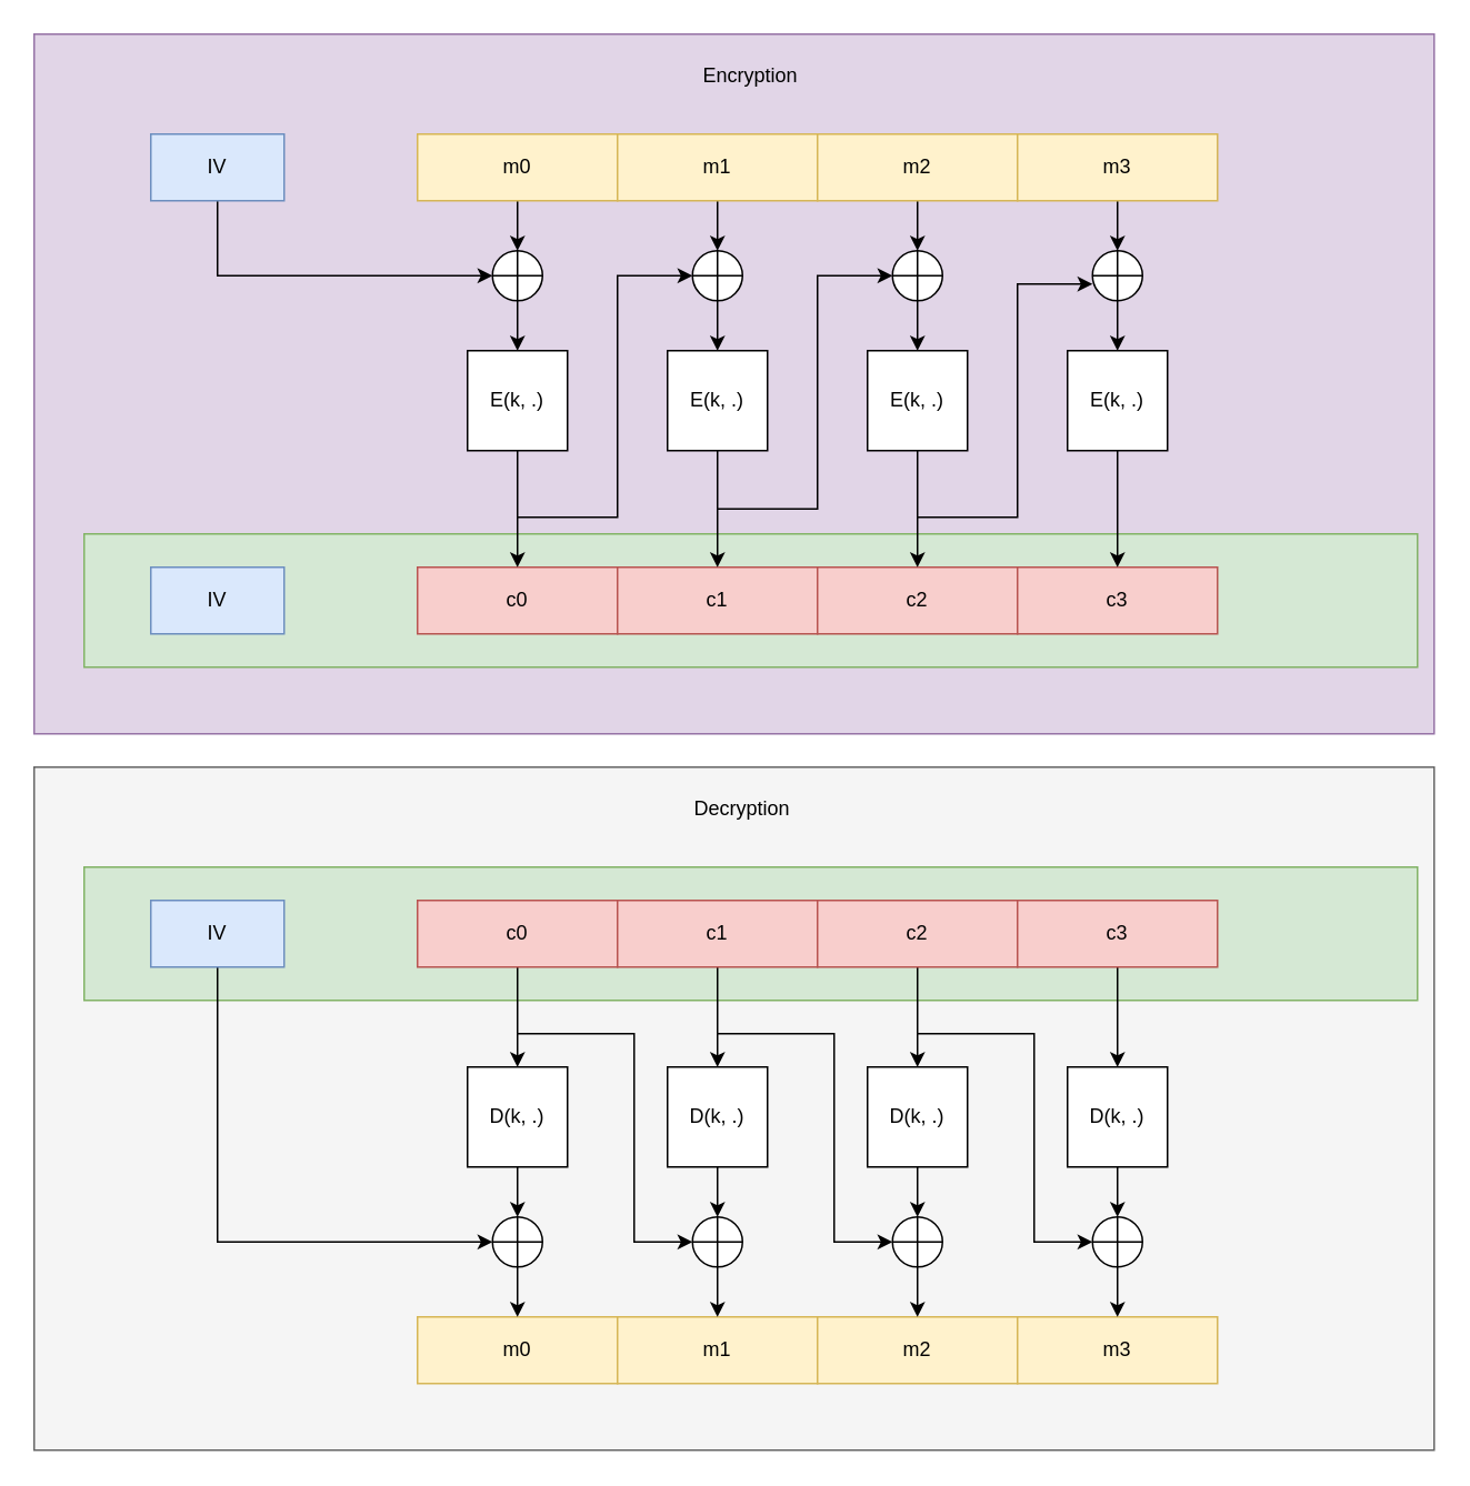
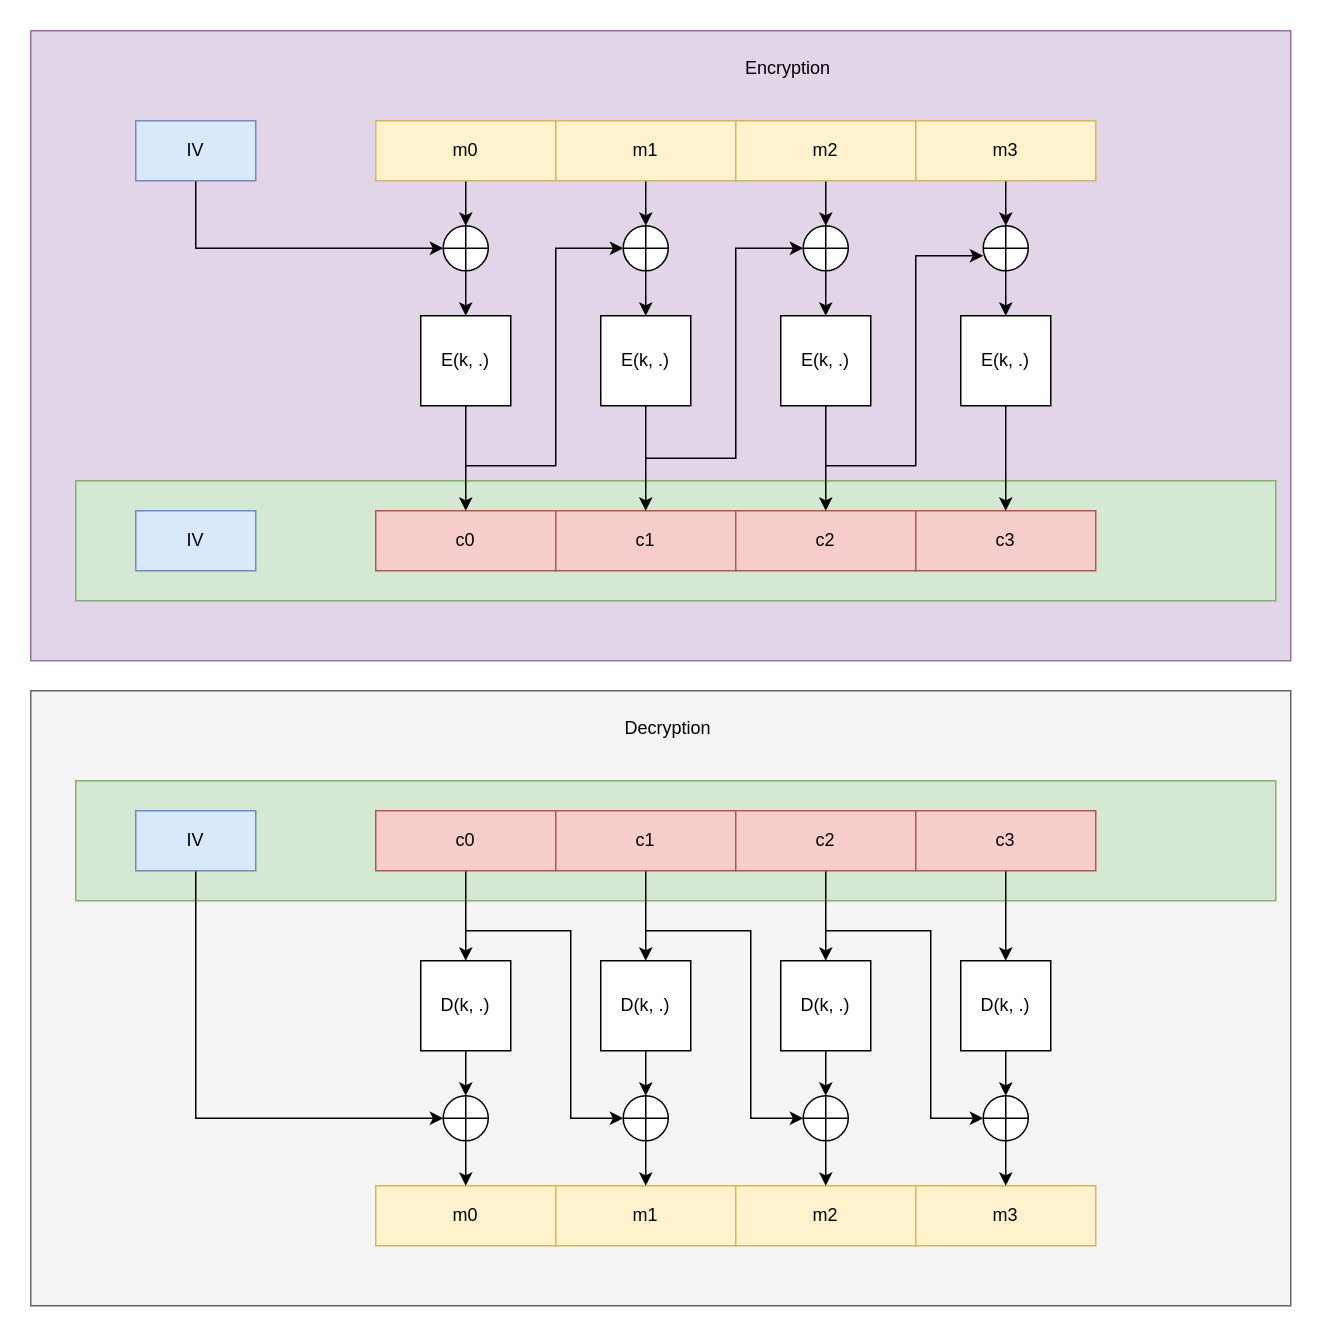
  <mxCell id="0" />
  <mxCell id="1" parent="0" />
  <mxCell id="2" value="" style="text;html=1;align=center;verticalAlign=middle;whiteSpace=wrap;rounded=0;fillColor=#e1d5e7;strokeColor=#9673a6;" vertex="1" parent="1"><mxGeometry x="20" y="20" width="840" height="420" as="geometry" /></mxCell>
  <mxCell id="3" value="" style="text;html=1;align=center;verticalAlign=middle;whiteSpace=wrap;rounded=0;fillColor=#f5f5f5;strokeColor=#666666;fontColor=#333333;" vertex="1" parent="1"><mxGeometry x="20" y="460" width="840" height="410" as="geometry" /></mxCell>
  <mxCell id="4" style="edgeStyle=orthogonalEdgeStyle;rounded=0;orthogonalLoop=1;jettySize=auto;html=1;exitX=0.5;exitY=1;exitDx=0;exitDy=0;entryX=0;entryY=0.5;entryDx=0;entryDy=0;" edge="1" parent="1" source="5" target="29"><mxGeometry relative="1" as="geometry" /></mxCell>
  <mxCell id="5" value="IV" style="rounded=0;whiteSpace=wrap;html=1;fillColor=#dae8fc;strokeColor=#6c8ebf;" vertex="1" parent="1"><mxGeometry x="90" y="80" width="80" height="40" as="geometry" /></mxCell>
  <mxCell id="6" value="" style="edgeStyle=orthogonalEdgeStyle;rounded=0;orthogonalLoop=1;jettySize=auto;html=1;" edge="1" parent="1" source="7" target="29"><mxGeometry relative="1" as="geometry" /></mxCell>
  <mxCell id="7" value="m0" style="rounded=0;whiteSpace=wrap;html=1;fillColor=#fff2cc;strokeColor=#d6b656;" vertex="1" parent="1"><mxGeometry x="250" y="80" width="120" height="40" as="geometry" /></mxCell>
  <mxCell id="8" value="" style="edgeStyle=orthogonalEdgeStyle;rounded=0;orthogonalLoop=1;jettySize=auto;html=1;" edge="1" parent="1" source="9" target="31"><mxGeometry relative="1" as="geometry" /></mxCell>
  <mxCell id="9" value="m1" style="rounded=0;whiteSpace=wrap;html=1;fillColor=#fff2cc;strokeColor=#d6b656;" vertex="1" parent="1"><mxGeometry x="370" y="80" width="120" height="40" as="geometry" /></mxCell>
  <mxCell id="10" value="" style="edgeStyle=orthogonalEdgeStyle;rounded=0;orthogonalLoop=1;jettySize=auto;html=1;" edge="1" parent="1" source="11" target="33"><mxGeometry relative="1" as="geometry" /></mxCell>
  <mxCell id="11" value="m2" style="rounded=0;whiteSpace=wrap;html=1;fillColor=#fff2cc;strokeColor=#d6b656;" vertex="1" parent="1"><mxGeometry x="490" y="80" width="120" height="40" as="geometry" /></mxCell>
  <mxCell id="12" value="" style="edgeStyle=orthogonalEdgeStyle;rounded=0;orthogonalLoop=1;jettySize=auto;html=1;" edge="1" parent="1" source="13" target="35"><mxGeometry relative="1" as="geometry" /></mxCell>
  <mxCell id="13" value="m3" style="rounded=0;whiteSpace=wrap;html=1;fillColor=#fff2cc;strokeColor=#d6b656;" vertex="1" parent="1"><mxGeometry x="610" y="80" width="120" height="40" as="geometry" /></mxCell>
  <mxCell id="14" value="" style="rounded=0;whiteSpace=wrap;html=1;fillColor=#d5e8d4;strokeColor=#82b366;" vertex="1" parent="1"><mxGeometry x="50" y="320" width="800" height="80" as="geometry" /></mxCell>
  <mxCell id="15" value="IV" style="rounded=0;whiteSpace=wrap;html=1;fillColor=#dae8fc;strokeColor=#6c8ebf;" vertex="1" parent="1"><mxGeometry x="90" y="340" width="80" height="40" as="geometry" /></mxCell>
  <mxCell id="16" value="c0" style="rounded=0;whiteSpace=wrap;html=1;fillColor=#f8cecc;strokeColor=#b85450;" vertex="1" parent="1"><mxGeometry x="250" y="340" width="120" height="40" as="geometry" /></mxCell>
  <mxCell id="17" value="c1" style="rounded=0;whiteSpace=wrap;html=1;fillColor=#f8cecc;strokeColor=#b85450;" vertex="1" parent="1"><mxGeometry x="370" y="340" width="120" height="40" as="geometry" /></mxCell>
  <mxCell id="18" value="c2" style="rounded=0;whiteSpace=wrap;html=1;fillColor=#f8cecc;strokeColor=#b85450;" vertex="1" parent="1"><mxGeometry x="490" y="340" width="120" height="40" as="geometry" /></mxCell>
  <mxCell id="19" value="c3" style="rounded=0;whiteSpace=wrap;html=1;fillColor=#f8cecc;strokeColor=#b85450;" vertex="1" parent="1"><mxGeometry x="610" y="340" width="120" height="40" as="geometry" /></mxCell>
  <mxCell id="20" value="" style="edgeStyle=orthogonalEdgeStyle;rounded=0;orthogonalLoop=1;jettySize=auto;html=1;" edge="1" parent="1" source="21" target="16"><mxGeometry relative="1" as="geometry" /></mxCell>
  <mxCell id="21" value="E(k, .)" style="rounded=0;whiteSpace=wrap;html=1;" vertex="1" parent="1"><mxGeometry x="280" y="210" width="60" height="60" as="geometry" /></mxCell>
  <mxCell id="22" value="" style="edgeStyle=orthogonalEdgeStyle;rounded=0;orthogonalLoop=1;jettySize=auto;html=1;" edge="1" parent="1" source="23" target="17"><mxGeometry relative="1" as="geometry" /></mxCell>
  <mxCell id="23" value="E(k, .)" style="rounded=0;whiteSpace=wrap;html=1;" vertex="1" parent="1"><mxGeometry x="400" y="210" width="60" height="60" as="geometry" /></mxCell>
  <mxCell id="24" value="" style="edgeStyle=orthogonalEdgeStyle;rounded=0;orthogonalLoop=1;jettySize=auto;html=1;" edge="1" parent="1" source="25" target="18"><mxGeometry relative="1" as="geometry" /></mxCell>
  <mxCell id="25" value="E(k, .)" style="rounded=0;whiteSpace=wrap;html=1;" vertex="1" parent="1"><mxGeometry x="520" y="210" width="60" height="60" as="geometry" /></mxCell>
  <mxCell id="26" value="" style="edgeStyle=orthogonalEdgeStyle;rounded=0;orthogonalLoop=1;jettySize=auto;html=1;" edge="1" parent="1" source="27" target="19"><mxGeometry relative="1" as="geometry" /></mxCell>
  <mxCell id="27" value="E(k, .)" style="rounded=0;whiteSpace=wrap;html=1;" vertex="1" parent="1"><mxGeometry x="640" y="210" width="60" height="60" as="geometry" /></mxCell>
  <mxCell id="28" value="" style="edgeStyle=orthogonalEdgeStyle;rounded=0;orthogonalLoop=1;jettySize=auto;html=1;" edge="1" parent="1" source="29" target="21"><mxGeometry relative="1" as="geometry" /></mxCell>
  <mxCell id="29" value="" style="shape=orEllipse;perimeter=ellipsePerimeter;whiteSpace=wrap;html=1;backgroundOutline=1;" vertex="1" parent="1"><mxGeometry x="295" y="150" width="30" height="30" as="geometry" /></mxCell>
  <mxCell id="30" value="" style="edgeStyle=orthogonalEdgeStyle;rounded=0;orthogonalLoop=1;jettySize=auto;html=1;" edge="1" parent="1" source="31" target="23"><mxGeometry relative="1" as="geometry" /></mxCell>
  <mxCell id="31" value="" style="shape=orEllipse;perimeter=ellipsePerimeter;whiteSpace=wrap;html=1;backgroundOutline=1;" vertex="1" parent="1"><mxGeometry x="415" y="150" width="30" height="30" as="geometry" /></mxCell>
  <mxCell id="32" value="" style="edgeStyle=orthogonalEdgeStyle;rounded=0;orthogonalLoop=1;jettySize=auto;html=1;" edge="1" parent="1" source="33" target="25"><mxGeometry relative="1" as="geometry" /></mxCell>
  <mxCell id="33" value="" style="shape=orEllipse;perimeter=ellipsePerimeter;whiteSpace=wrap;html=1;backgroundOutline=1;" vertex="1" parent="1"><mxGeometry x="535" y="150" width="30" height="30" as="geometry" /></mxCell>
  <mxCell id="34" value="" style="edgeStyle=orthogonalEdgeStyle;rounded=0;orthogonalLoop=1;jettySize=auto;html=1;" edge="1" parent="1" source="35" target="27"><mxGeometry relative="1" as="geometry" /></mxCell>
  <mxCell id="35" value="" style="shape=orEllipse;perimeter=ellipsePerimeter;whiteSpace=wrap;html=1;backgroundOutline=1;" vertex="1" parent="1"><mxGeometry x="655" y="150" width="30" height="30" as="geometry" /></mxCell>
  <mxCell id="36" value="" style="endArrow=classic;html=1;rounded=0;entryX=0;entryY=0.5;entryDx=0;entryDy=0;" edge="1" parent="1" target="31"><mxGeometry width="50" height="50" relative="1" as="geometry"><mxPoint x="310" y="310" as="sourcePoint" /><mxPoint x="490" y="190" as="targetPoint" /><Array as="points"><mxPoint x="370" y="310" /><mxPoint x="370" y="165" /></Array></mxGeometry></mxCell>
  <mxCell id="37" value="" style="endArrow=classic;html=1;rounded=0;entryX=0;entryY=0.5;entryDx=0;entryDy=0;" edge="1" parent="1" target="33"><mxGeometry width="50" height="50" relative="1" as="geometry"><mxPoint x="430" y="305" as="sourcePoint" /><mxPoint x="535" y="160" as="targetPoint" /><Array as="points"><mxPoint x="490" y="305" /><mxPoint x="490" y="165" /></Array></mxGeometry></mxCell>
  <mxCell id="38" value="" style="endArrow=classic;html=1;rounded=0;entryX=0;entryY=0.5;entryDx=0;entryDy=0;" edge="1" parent="1"><mxGeometry width="50" height="50" relative="1" as="geometry"><mxPoint x="550" y="310" as="sourcePoint" /><mxPoint x="655" y="170" as="targetPoint" /><Array as="points"><mxPoint x="610" y="310" /><mxPoint x="610" y="170" /></Array></mxGeometry></mxCell>
  <mxCell id="39" value="m0" style="rounded=0;whiteSpace=wrap;html=1;fillColor=#fff2cc;strokeColor=#d6b656;" vertex="1" parent="1"><mxGeometry x="250" y="790" width="120" height="40" as="geometry" /></mxCell>
  <mxCell id="40" value="m1" style="rounded=0;whiteSpace=wrap;html=1;fillColor=#fff2cc;strokeColor=#d6b656;" vertex="1" parent="1"><mxGeometry x="370" y="790" width="120" height="40" as="geometry" /></mxCell>
  <mxCell id="41" value="m2" style="rounded=0;whiteSpace=wrap;html=1;fillColor=#fff2cc;strokeColor=#d6b656;" vertex="1" parent="1"><mxGeometry x="490" y="790" width="120" height="40" as="geometry" /></mxCell>
  <mxCell id="42" value="m3" style="rounded=0;whiteSpace=wrap;html=1;fillColor=#fff2cc;strokeColor=#d6b656;" vertex="1" parent="1"><mxGeometry x="610" y="790" width="120" height="40" as="geometry" /></mxCell>
  <mxCell id="43" value="" style="rounded=0;whiteSpace=wrap;html=1;fillColor=#d5e8d4;strokeColor=#82b366;" vertex="1" parent="1"><mxGeometry x="50" y="520" width="800" height="80" as="geometry" /></mxCell>
  <mxCell id="44" style="edgeStyle=orthogonalEdgeStyle;rounded=0;orthogonalLoop=1;jettySize=auto;html=1;entryX=0;entryY=0.5;entryDx=0;entryDy=0;" edge="1" parent="1" source="45" target="63"><mxGeometry relative="1" as="geometry"><Array as="points"><mxPoint x="130" y="745" /></Array></mxGeometry></mxCell>
  <mxCell id="45" value="IV" style="rounded=0;whiteSpace=wrap;html=1;fillColor=#dae8fc;strokeColor=#6c8ebf;" vertex="1" parent="1"><mxGeometry x="90" y="540" width="80" height="40" as="geometry" /></mxCell>
  <mxCell id="46" value="" style="edgeStyle=orthogonalEdgeStyle;rounded=0;orthogonalLoop=1;jettySize=auto;html=1;" edge="1" parent="1" source="47" target="55"><mxGeometry relative="1" as="geometry" /></mxCell>
  <mxCell id="47" value="c0" style="rounded=0;whiteSpace=wrap;html=1;fillColor=#f8cecc;strokeColor=#b85450;" vertex="1" parent="1"><mxGeometry x="250" y="540" width="120" height="40" as="geometry" /></mxCell>
  <mxCell id="48" value="" style="edgeStyle=orthogonalEdgeStyle;rounded=0;orthogonalLoop=1;jettySize=auto;html=1;" edge="1" parent="1" source="49" target="57"><mxGeometry relative="1" as="geometry" /></mxCell>
  <mxCell id="49" value="c1" style="rounded=0;whiteSpace=wrap;html=1;fillColor=#f8cecc;strokeColor=#b85450;" vertex="1" parent="1"><mxGeometry x="370" y="540" width="120" height="40" as="geometry" /></mxCell>
  <mxCell id="50" value="" style="edgeStyle=orthogonalEdgeStyle;rounded=0;orthogonalLoop=1;jettySize=auto;html=1;" edge="1" parent="1" source="51" target="59"><mxGeometry relative="1" as="geometry" /></mxCell>
  <mxCell id="51" value="c2" style="rounded=0;whiteSpace=wrap;html=1;fillColor=#f8cecc;strokeColor=#b85450;" vertex="1" parent="1"><mxGeometry x="490" y="540" width="120" height="40" as="geometry" /></mxCell>
  <mxCell id="52" value="" style="edgeStyle=orthogonalEdgeStyle;rounded=0;orthogonalLoop=1;jettySize=auto;html=1;" edge="1" parent="1" source="53" target="61"><mxGeometry relative="1" as="geometry" /></mxCell>
  <mxCell id="53" value="c3" style="rounded=0;whiteSpace=wrap;html=1;fillColor=#f8cecc;strokeColor=#b85450;" vertex="1" parent="1"><mxGeometry x="610" y="540" width="120" height="40" as="geometry" /></mxCell>
  <mxCell id="54" value="" style="edgeStyle=orthogonalEdgeStyle;rounded=0;orthogonalLoop=1;jettySize=auto;html=1;" edge="1" parent="1" source="55" target="63"><mxGeometry relative="1" as="geometry" /></mxCell>
  <mxCell id="55" value="D(k, .)" style="rounded=0;whiteSpace=wrap;html=1;" vertex="1" parent="1"><mxGeometry x="280" y="640" width="60" height="60" as="geometry" /></mxCell>
  <mxCell id="56" value="" style="edgeStyle=orthogonalEdgeStyle;rounded=0;orthogonalLoop=1;jettySize=auto;html=1;" edge="1" parent="1" source="57" target="65"><mxGeometry relative="1" as="geometry" /></mxCell>
  <mxCell id="57" value="D(k, .)" style="rounded=0;whiteSpace=wrap;html=1;" vertex="1" parent="1"><mxGeometry x="400" y="640" width="60" height="60" as="geometry" /></mxCell>
  <mxCell id="58" value="" style="edgeStyle=orthogonalEdgeStyle;rounded=0;orthogonalLoop=1;jettySize=auto;html=1;" edge="1" parent="1" source="59" target="67"><mxGeometry relative="1" as="geometry" /></mxCell>
  <mxCell id="59" value="D(k, .)" style="rounded=0;whiteSpace=wrap;html=1;" vertex="1" parent="1"><mxGeometry x="520" y="640" width="60" height="60" as="geometry" /></mxCell>
  <mxCell id="60" value="" style="edgeStyle=orthogonalEdgeStyle;rounded=0;orthogonalLoop=1;jettySize=auto;html=1;" edge="1" parent="1" source="61" target="69"><mxGeometry relative="1" as="geometry" /></mxCell>
  <mxCell id="61" value="D(k, .)" style="rounded=0;whiteSpace=wrap;html=1;" vertex="1" parent="1"><mxGeometry x="640" y="640" width="60" height="60" as="geometry" /></mxCell>
  <mxCell id="62" value="" style="edgeStyle=orthogonalEdgeStyle;rounded=0;orthogonalLoop=1;jettySize=auto;html=1;" edge="1" parent="1" source="63" target="39"><mxGeometry relative="1" as="geometry" /></mxCell>
  <mxCell id="63" value="" style="shape=orEllipse;perimeter=ellipsePerimeter;whiteSpace=wrap;html=1;backgroundOutline=1;" vertex="1" parent="1"><mxGeometry x="295" y="730" width="30" height="30" as="geometry" /></mxCell>
  <mxCell id="64" value="" style="edgeStyle=orthogonalEdgeStyle;rounded=0;orthogonalLoop=1;jettySize=auto;html=1;" edge="1" parent="1" source="65" target="40"><mxGeometry relative="1" as="geometry" /></mxCell>
  <mxCell id="65" value="" style="shape=orEllipse;perimeter=ellipsePerimeter;whiteSpace=wrap;html=1;backgroundOutline=1;" vertex="1" parent="1"><mxGeometry x="415" y="730" width="30" height="30" as="geometry" /></mxCell>
  <mxCell id="66" value="" style="edgeStyle=orthogonalEdgeStyle;rounded=0;orthogonalLoop=1;jettySize=auto;html=1;" edge="1" parent="1" source="67" target="41"><mxGeometry relative="1" as="geometry" /></mxCell>
  <mxCell id="67" value="" style="shape=orEllipse;perimeter=ellipsePerimeter;whiteSpace=wrap;html=1;backgroundOutline=1;" vertex="1" parent="1"><mxGeometry x="535" y="730" width="30" height="30" as="geometry" /></mxCell>
  <mxCell id="68" value="" style="edgeStyle=orthogonalEdgeStyle;rounded=0;orthogonalLoop=1;jettySize=auto;html=1;" edge="1" parent="1" source="69" target="42"><mxGeometry relative="1" as="geometry" /></mxCell>
  <mxCell id="69" value="" style="shape=orEllipse;perimeter=ellipsePerimeter;whiteSpace=wrap;html=1;backgroundOutline=1;" vertex="1" parent="1"><mxGeometry x="655" y="730" width="30" height="30" as="geometry" /></mxCell>
  <mxCell id="70" value="" style="endArrow=classic;html=1;rounded=0;entryX=0;entryY=0.5;entryDx=0;entryDy=0;" edge="1" parent="1" target="65"><mxGeometry width="50" height="50" relative="1" as="geometry"><mxPoint x="310" y="620" as="sourcePoint" /><mxPoint x="490" y="530" as="targetPoint" /><Array as="points"><mxPoint x="380" y="620" /><mxPoint x="380" y="745" /></Array></mxGeometry></mxCell>
  <mxCell id="71" value="" style="endArrow=classic;html=1;rounded=0;entryX=0;entryY=0.5;entryDx=0;entryDy=0;" edge="1" parent="1"><mxGeometry width="50" height="50" relative="1" as="geometry"><mxPoint x="430" y="620" as="sourcePoint" /><mxPoint x="535" y="745" as="targetPoint" /><Array as="points"><mxPoint x="500" y="620" /><mxPoint x="500" y="745" /></Array></mxGeometry></mxCell>
  <mxCell id="72" value="" style="endArrow=classic;html=1;rounded=0;entryX=0;entryY=0.5;entryDx=0;entryDy=0;" edge="1" parent="1"><mxGeometry width="50" height="50" relative="1" as="geometry"><mxPoint x="550" y="620" as="sourcePoint" /><mxPoint x="655" y="745" as="targetPoint" /><Array as="points"><mxPoint x="620" y="620" /><mxPoint x="620" y="745" /></Array></mxGeometry></mxCell>
  <mxCell id="73" value="Decryption" style="text;html=1;align=center;verticalAlign=middle;whiteSpace=wrap;rounded=0;" vertex="1" parent="1"><mxGeometry x="415" y="470" width="60" height="30" as="geometry" /></mxCell>
- <mxCell id="74" value="Encryption" style="text;html=1;align=center;verticalAlign=middle;whiteSpace=wrap;rounded=0;" vertex="1" parent="1"><mxGeometry x="420" y="30" width="60" height="30" as="geometry" /></mxCell>
+ <mxCell id="74" value="Encryption" style="text;html=1;align=center;verticalAlign=middle;whiteSpace=wrap;rounded=0;" vertex="1" parent="1"><mxGeometry x="495" y="30" width="60" height="30" as="geometry" /></mxCell>
